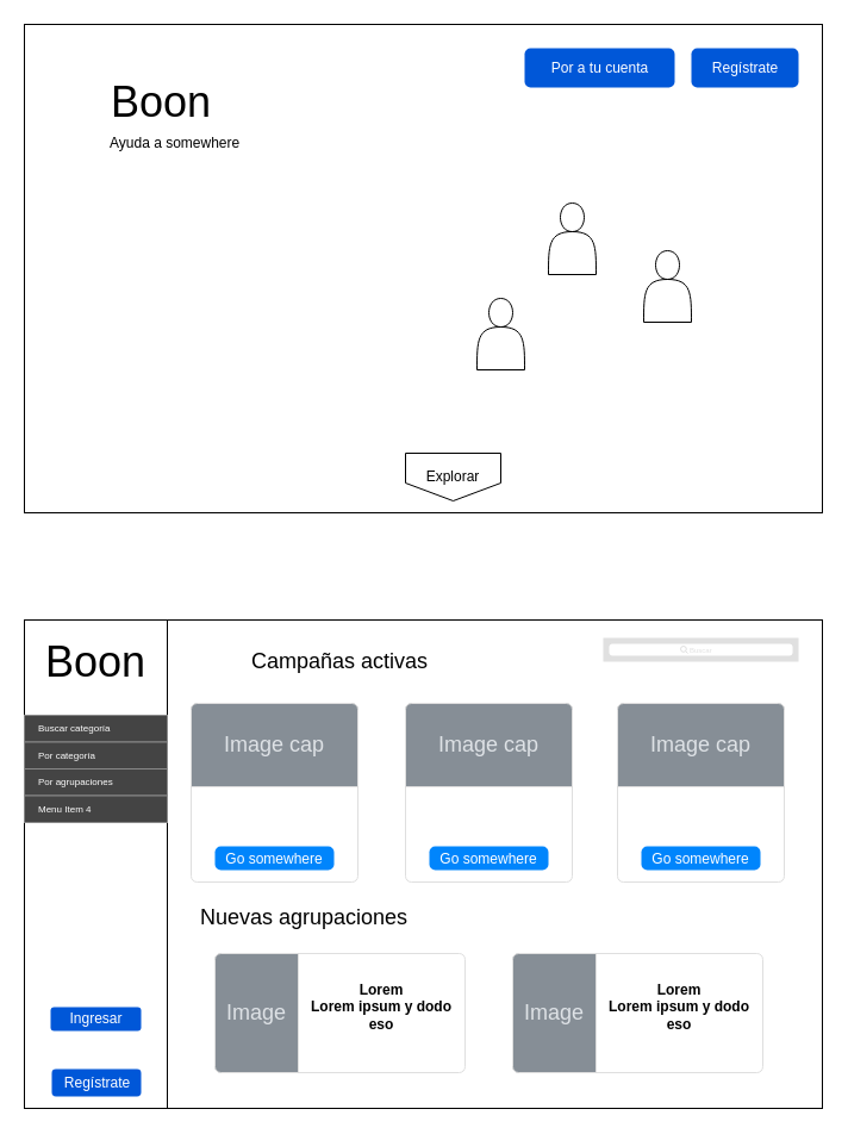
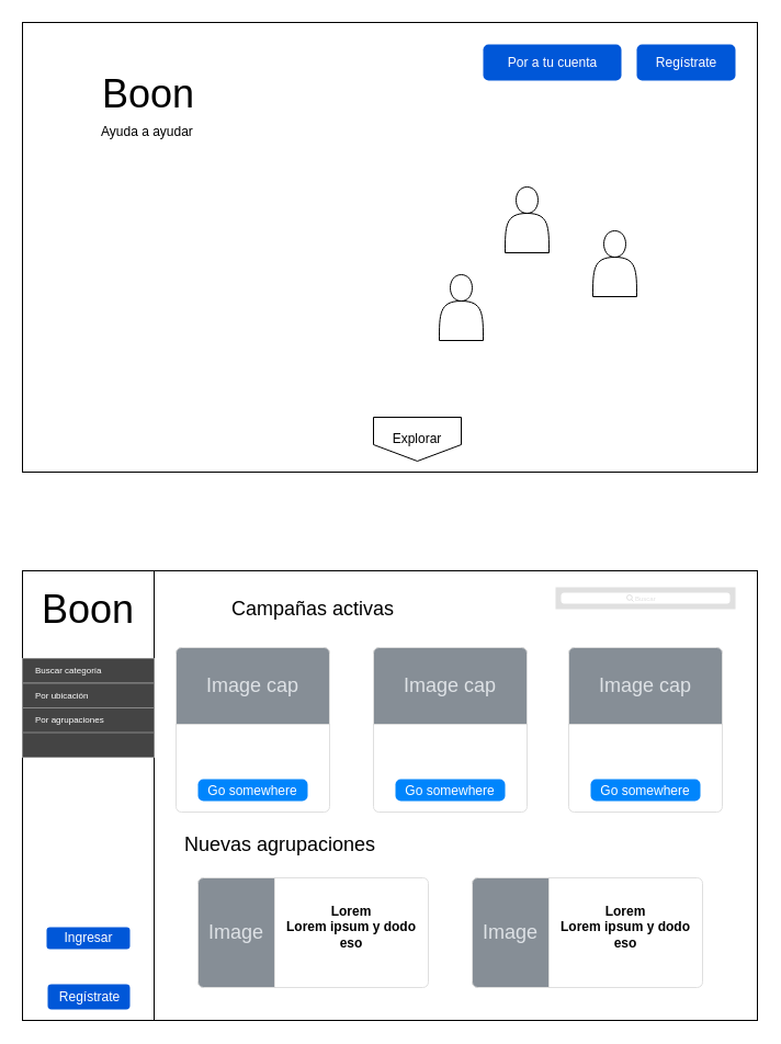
  <mxCell id="0" />
  <mxCell id="1" parent="0" />
  <mxCell id="2" value="" style="rounded=0;whiteSpace=wrap;html=1;" vertex="1" parent="1"><mxGeometry x="20" y="520" width="670" height="410" as="geometry" /></mxCell>
  <mxCell id="3" value="" style="rounded=0;whiteSpace=wrap;html=1;" vertex="1" parent="1"><mxGeometry x="20" y="520" width="120" height="410" as="geometry" /></mxCell>
  <mxCell id="4" value="" style="rounded=0;whiteSpace=wrap;html=1;" vertex="1" parent="1"><mxGeometry x="20" y="20" width="670" height="410" as="geometry" /></mxCell>
  <mxCell id="5" value="&lt;font style=&quot;font-size: 36px&quot;&gt;Boon&lt;/font&gt;" style="text;html=1;strokeColor=none;fillColor=none;align=center;verticalAlign=middle;whiteSpace=wrap;rounded=0;" vertex="1" parent="1"><mxGeometry x="80" y="60" width="110" height="50" as="geometry" /></mxCell>
- <mxCell id="6" value="Ayuda a somewhere" style="text;html=1;strokeColor=none;fillColor=none;align=left;verticalAlign=middle;whiteSpace=wrap;rounded=0;" vertex="1" parent="1"><mxGeometry x="90" y="110" width="170" height="20" as="geometry" /></mxCell>
+ <mxCell id="6" value="Ayuda a ayudar" style="text;html=1;strokeColor=none;fillColor=none;align=left;verticalAlign=middle;whiteSpace=wrap;rounded=0;" vertex="1" parent="1"><mxGeometry x="90" y="110" width="170" height="20" as="geometry" /></mxCell>
  <mxCell id="7" value="Por a tu cuenta" style="rounded=1;fillColor=#0057D8;align=center;strokeColor=none;html=1;fontColor=#ffffff;fontSize=12" vertex="1" parent="1"><mxGeometry x="440" y="40" width="126" height="33" as="geometry" /></mxCell>
  <mxCell id="8" value="" style="shape=actor;whiteSpace=wrap;html=1;" vertex="1" parent="1"><mxGeometry x="400" y="250" width="40" height="60" as="geometry" /></mxCell>
  <mxCell id="9" value="" style="shape=actor;whiteSpace=wrap;html=1;" vertex="1" parent="1"><mxGeometry x="540" y="210" width="40" height="60" as="geometry" /></mxCell>
  <mxCell id="10" value="" style="shape=actor;whiteSpace=wrap;html=1;" vertex="1" parent="1"><mxGeometry x="460" y="170" width="40" height="60" as="geometry" /></mxCell>
  <mxCell id="11" value="Explorar" style="shape=offPageConnector;whiteSpace=wrap;html=1;size=0.375;" vertex="1" parent="1"><mxGeometry x="340" y="380" width="80" height="40" as="geometry" /></mxCell>
  <mxCell id="12" value="Regístrate" style="rounded=1;fillColor=#0057D8;align=center;strokeColor=none;html=1;fontColor=#ffffff;fontSize=12" vertex="1" parent="1"><mxGeometry x="580" y="40" width="90" height="33" as="geometry" /></mxCell>
  <mxCell id="13" value="&lt;font style=&quot;font-size: 36px&quot;&gt;Boon&lt;/font&gt;" style="text;html=1;strokeColor=none;fillColor=none;align=center;verticalAlign=middle;whiteSpace=wrap;rounded=0;" vertex="1" parent="1"><mxGeometry x="25" y="530" width="110" height="50" as="geometry" /></mxCell>
  <mxCell id="14" value="" style="strokeWidth=1;html=1;shadow=0;dashed=0;shape=mxgraph.android.rrect;rSize=0;strokeColor=#888888;fillColor=#444444;" vertex="1" parent="1"><mxGeometry x="20" y="600" width="120" height="90" as="geometry" /></mxCell>
  <mxCell id="15" value="Buscar categoría" style="strokeColor=inherit;fillColor=inherit;gradientColor=inherit;strokeWidth=1;html=1;shadow=0;dashed=0;shape=mxgraph.android.rrect;rSize=0;align=left;spacingLeft=10;fontSize=8;fontColor=#ffffff;" vertex="1" parent="14"><mxGeometry width="120" height="22.5" as="geometry" /></mxCell>
- <mxCell id="16" value="Por categoría" style="strokeColor=inherit;fillColor=inherit;gradientColor=inherit;strokeWidth=1;html=1;shadow=0;dashed=0;shape=mxgraph.android.rrect;rSize=0;align=left;spacingLeft=10;fontSize=8;fontColor=#ffffff;" vertex="1" parent="14"><mxGeometry y="22.5" width="120" height="22.5" as="geometry" /></mxCell>
+ <mxCell id="16" value="Por ubicación" style="strokeColor=inherit;fillColor=inherit;gradientColor=inherit;strokeWidth=1;html=1;shadow=0;dashed=0;shape=mxgraph.android.rrect;rSize=0;align=left;spacingLeft=10;fontSize=8;fontColor=#ffffff;" vertex="1" parent="14"><mxGeometry y="22.5" width="120" height="22.5" as="geometry" /></mxCell>
  <mxCell id="17" value="Por agrupaciones" style="strokeColor=inherit;fillColor=inherit;gradientColor=inherit;strokeWidth=1;html=1;shadow=0;dashed=0;shape=mxgraph.android.rrect;rSize=0;align=left;spacingLeft=10;fontSize=8;fontColor=#ffffff;" vertex="1" parent="14"><mxGeometry y="45" width="120" height="22.5" as="geometry" /></mxCell>
- <mxCell id="18" value="Menu Item 4" style="strokeColor=inherit;fillColor=inherit;gradientColor=inherit;strokeWidth=1;html=1;shadow=0;dashed=0;shape=mxgraph.android.rrect;rSize=0;align=left;spacingLeft=10;fontSize=8;fontColor=#ffffff;" vertex="1" parent="14"><mxGeometry y="67.5" width="120" height="22.5" as="geometry" /></mxCell>
  <mxCell id="19" value="" style="shape=rect;fillColor=#e0e0e0;strokeColor=none;" vertex="1" parent="1"><mxGeometry x="506" y="535" width="164" height="20" as="geometry" /></mxCell>
  <mxCell id="20" value="" style="html=1;strokeWidth=1;shadow=0;dashed=0;shape=mxgraph.ios7ui.marginRect;rx=3;ry=3;rectMargin=5;strokeColor=none;" vertex="1" parent="19"><mxGeometry width="164" height="20" as="geometry" /></mxCell>
  <mxCell id="21" value="Buscar" style="shape=mxgraph.ios7.icons.looking_glass;strokeColor=#e0e0e0;fillColor=none;fontColor=#e0e0e0;labelPosition=right;verticalLabelPosition=middle;align=left;verticalAlign=middle;fontSize=6;fontStyle=0;spacingTop=2;" vertex="1" parent="19"><mxGeometry x="0.5" y="0.5" width="6" height="6" relative="1" as="geometry"><mxPoint x="-17" y="-3" as="offset" /></mxGeometry></mxCell>
  <mxCell id="22" value="&lt;font style=&quot;font-size: 18px&quot;&gt;Campañas activas&lt;/font&gt;" style="text;html=1;strokeColor=none;fillColor=none;align=center;verticalAlign=middle;whiteSpace=wrap;rounded=0;" vertex="1" parent="1"><mxGeometry x="190" y="545" width="190" height="20" as="geometry" /></mxCell>
  <mxCell id="23" value="" style="html=1;shadow=0;dashed=0;shape=mxgraph.bootstrap.rrect;rSize=5;strokeColor=#DFDFDF;html=1;whiteSpace=wrap;fillColor=#ffffff;fontColor=#000000;verticalAlign=bottom;align=left;spacing=20;spacingBottom=50;fontSize=14;" vertex="1" parent="1"><mxGeometry x="160" y="590" width="140" height="150" as="geometry" /></mxCell>
  <mxCell id="24" value="Image cap" style="html=1;shadow=0;dashed=0;shape=mxgraph.bootstrap.topButton;rSize=5;perimeter=none;whiteSpace=wrap;fillColor=#868E96;strokeColor=#DFDFDF;fontColor=#DEE2E6;resizeWidth=1;fontSize=18;" vertex="1" parent="23"><mxGeometry width="140" height="70" relative="1" as="geometry" /></mxCell>
  <mxCell id="25" value="&lt;font style=&quot;font-size: 12px&quot;&gt;Go somewhere&lt;/font&gt;" style="html=1;shadow=0;dashed=0;shape=mxgraph.bootstrap.rrect;rSize=5;perimeter=none;whiteSpace=wrap;fillColor=#0085FC;strokeColor=none;fontColor=#ffffff;resizeWidth=1;fontSize=14;" vertex="1" parent="23"><mxGeometry y="1" width="100" height="20" relative="1" as="geometry"><mxPoint x="20" y="-30" as="offset" /></mxGeometry></mxCell>
  <mxCell id="26" value="" style="html=1;shadow=0;dashed=0;shape=mxgraph.bootstrap.rrect;rSize=5;strokeColor=#DFDFDF;html=1;whiteSpace=wrap;fillColor=#ffffff;fontColor=#000000;verticalAlign=bottom;align=left;spacing=20;spacingBottom=50;fontSize=14;" vertex="1" parent="1"><mxGeometry x="340" y="590" width="140" height="150" as="geometry" /></mxCell>
  <mxCell id="27" value="Image cap" style="html=1;shadow=0;dashed=0;shape=mxgraph.bootstrap.topButton;rSize=5;perimeter=none;whiteSpace=wrap;fillColor=#868E96;strokeColor=#DFDFDF;fontColor=#DEE2E6;resizeWidth=1;fontSize=18;" vertex="1" parent="26"><mxGeometry width="140" height="70" relative="1" as="geometry" /></mxCell>
  <mxCell id="28" value="&lt;font style=&quot;font-size: 12px&quot;&gt;Go somewhere&lt;/font&gt;" style="html=1;shadow=0;dashed=0;shape=mxgraph.bootstrap.rrect;rSize=5;perimeter=none;whiteSpace=wrap;fillColor=#0085FC;strokeColor=none;fontColor=#ffffff;resizeWidth=1;fontSize=14;" vertex="1" parent="26"><mxGeometry y="1" width="100" height="20" relative="1" as="geometry"><mxPoint x="20" y="-30" as="offset" /></mxGeometry></mxCell>
  <mxCell id="29" value="" style="html=1;shadow=0;dashed=0;shape=mxgraph.bootstrap.rrect;rSize=5;strokeColor=#DFDFDF;html=1;whiteSpace=wrap;fillColor=#ffffff;fontColor=#000000;verticalAlign=bottom;align=left;spacing=20;spacingBottom=50;fontSize=14;" vertex="1" parent="1"><mxGeometry x="518" y="590" width="140" height="150" as="geometry" /></mxCell>
  <mxCell id="30" value="Image cap" style="html=1;shadow=0;dashed=0;shape=mxgraph.bootstrap.topButton;rSize=5;perimeter=none;whiteSpace=wrap;fillColor=#868E96;strokeColor=#DFDFDF;fontColor=#DEE2E6;resizeWidth=1;fontSize=18;" vertex="1" parent="29"><mxGeometry width="140" height="70" relative="1" as="geometry" /></mxCell>
  <mxCell id="31" value="&lt;font style=&quot;font-size: 12px&quot;&gt;Go somewhere&lt;/font&gt;" style="html=1;shadow=0;dashed=0;shape=mxgraph.bootstrap.rrect;rSize=5;perimeter=none;whiteSpace=wrap;fillColor=#0085FC;strokeColor=none;fontColor=#ffffff;resizeWidth=1;fontSize=14;" vertex="1" parent="29"><mxGeometry y="1" width="100" height="20" relative="1" as="geometry"><mxPoint x="20" y="-30" as="offset" /></mxGeometry></mxCell>
  <mxCell id="32" value="&lt;font style=&quot;font-size: 18px&quot;&gt;Nuevas agrupaciones&lt;/font&gt;" style="text;html=1;strokeColor=none;fillColor=none;align=center;verticalAlign=middle;whiteSpace=wrap;rounded=0;" vertex="1" parent="1"><mxGeometry x="155" y="760" width="200" height="20" as="geometry" /></mxCell>
  <mxCell id="33" value="" style="html=1;shadow=0;dashed=0;shape=mxgraph.bootstrap.rrect;rSize=5;strokeColor=#DFDFDF;html=1;whiteSpace=wrap;fillColor=#ffffff;fontColor=#000000;verticalAlign=top;align=left;spacing=20;fontSize=14;spacingLeft=170;" vertex="1" parent="1"><mxGeometry x="180" y="800" width="210" height="100" as="geometry" /></mxCell>
  <mxCell id="34" value="Image" style="html=1;shadow=0;dashed=0;shape=mxgraph.bootstrap.leftButton;rSize=5;perimeter=none;whiteSpace=wrap;fillColor=#868E96;strokeColor=#DFDFDF;fontColor=#DEE2E6;resizeWidth=1;fontSize=18;" vertex="1" parent="33"><mxGeometry width="70" height="100" relative="1" as="geometry" /></mxCell>
  <mxCell id="35" value="&lt;b&gt;Lorem&lt;br&gt;Lorem ipsum y dodo eso&lt;/b&gt;" style="text;html=1;strokeColor=none;fillColor=none;align=center;verticalAlign=middle;whiteSpace=wrap;rounded=0;" vertex="1" parent="33"><mxGeometry x="80" y="10" width="120" height="70" as="geometry" /></mxCell>
  <mxCell id="36" value="" style="html=1;shadow=0;dashed=0;shape=mxgraph.bootstrap.rrect;rSize=5;strokeColor=#DFDFDF;html=1;whiteSpace=wrap;fillColor=#ffffff;fontColor=#000000;verticalAlign=top;align=left;spacing=20;fontSize=14;spacingLeft=170;" vertex="1" parent="1"><mxGeometry x="430" y="800" width="210" height="100" as="geometry" /></mxCell>
  <mxCell id="37" value="Image" style="html=1;shadow=0;dashed=0;shape=mxgraph.bootstrap.leftButton;rSize=5;perimeter=none;whiteSpace=wrap;fillColor=#868E96;strokeColor=#DFDFDF;fontColor=#DEE2E6;resizeWidth=1;fontSize=18;" vertex="1" parent="36"><mxGeometry width="70" height="100" relative="1" as="geometry" /></mxCell>
  <mxCell id="38" value="&lt;b&gt;Lorem&lt;br&gt;Lorem ipsum y dodo eso&lt;/b&gt;" style="text;html=1;strokeColor=none;fillColor=none;align=center;verticalAlign=middle;whiteSpace=wrap;rounded=0;" vertex="1" parent="36"><mxGeometry x="80" y="10" width="120" height="70" as="geometry" /></mxCell>
  <mxCell id="39" value="Ingresar" style="rounded=1;fillColor=#0057D8;align=center;strokeColor=none;html=1;fontColor=#ffffff;fontSize=12" vertex="1" parent="1"><mxGeometry x="42" y="845" width="76" height="19.9" as="geometry" /></mxCell>
  <mxCell id="40" value="Regístrate" style="rounded=1;fillColor=#0057D8;align=center;strokeColor=none;html=1;fontColor=#ffffff;fontSize=12" vertex="1" parent="1"><mxGeometry x="43" y="897" width="75" height="23" as="geometry" /></mxCell>
